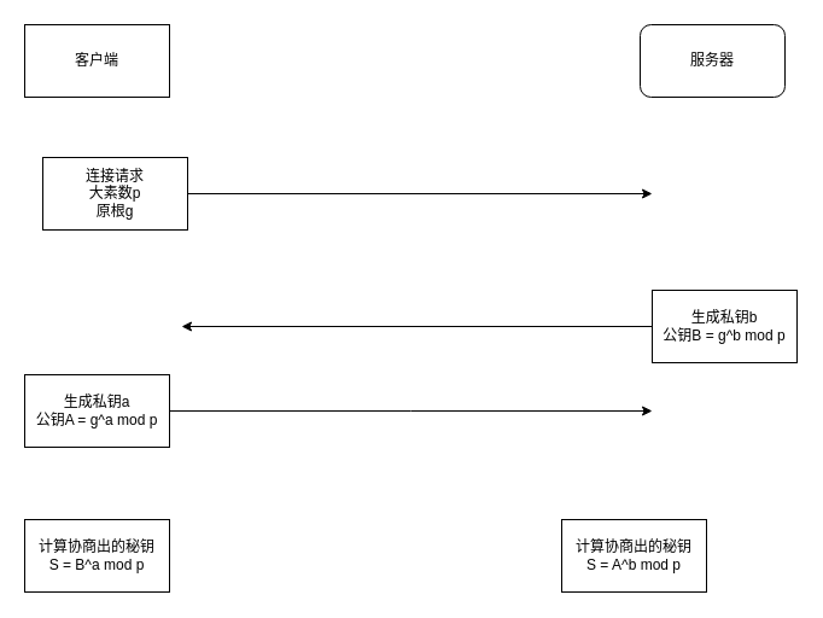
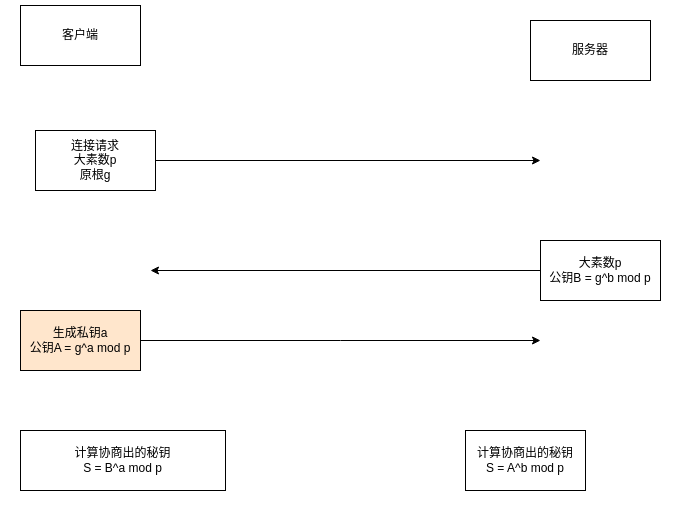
  <mxCell id="0" />
  <mxCell id="1" parent="0" />
- <mxCell id="2" value="客户端" style="rounded=0;whiteSpace=wrap;html=1;" vertex="1" parent="1"><mxGeometry x="20" y="20" width="120" height="60" as="geometry" /></mxCell>
- <mxCell id="3" value="服务器" style="whiteSpace=wrap;html=1;rounded=1;" vertex="1" parent="1"><mxGeometry x="530" y="20" width="120" height="60" as="geometry" /></mxCell>
+ <mxCell id="2" value="客户端" style="rounded=0;whiteSpace=wrap;html=1;" vertex="1" parent="1"><mxGeometry x="20" y="5" width="120" height="60" as="geometry" /></mxCell>
+ <mxCell id="3" value="服务器" style="rounded=0;whiteSpace=wrap;html=1;" vertex="1" parent="1"><mxGeometry x="530" y="20" width="120" height="60" as="geometry" /></mxCell>
  <mxCell id="4" style="edgeStyle=orthogonalEdgeStyle;rounded=0;orthogonalLoop=1;jettySize=auto;html=1;entryX=0;entryY=0.5;entryDx=0;entryDy=0;" edge="1" parent="1" source="5"><mxGeometry relative="1" as="geometry"><mxPoint x="540" y="160" as="targetPoint" /></mxGeometry></mxCell>
  <mxCell id="5" value="连接请求&lt;br&gt;大素数p&lt;br&gt;原根g" style="rounded=0;whiteSpace=wrap;html=1;" vertex="1" parent="1"><mxGeometry x="35" y="130" width="120" height="60" as="geometry" /></mxCell>
  <mxCell id="6" style="edgeStyle=orthogonalEdgeStyle;rounded=0;orthogonalLoop=1;jettySize=auto;html=1;" edge="1" parent="1" source="7"><mxGeometry relative="1" as="geometry"><mxPoint x="150" y="270" as="targetPoint" /></mxGeometry></mxCell>
- <mxCell id="7" value="生成私钥b&lt;br&gt;公钥B = g^b mod p" style="rounded=0;whiteSpace=wrap;html=1;" vertex="1" parent="1"><mxGeometry x="540" y="240" width="120" height="60" as="geometry" /></mxCell>
+ <mxCell id="7" value="大素数p&lt;br&gt;公钥B = g^b mod p" style="rounded=0;whiteSpace=wrap;html=1;" vertex="1" parent="1"><mxGeometry x="540" y="240" width="120" height="60" as="geometry" /></mxCell>
  <mxCell id="8" style="edgeStyle=orthogonalEdgeStyle;rounded=0;orthogonalLoop=1;jettySize=auto;html=1;" edge="1" parent="1" source="9"><mxGeometry relative="1" as="geometry"><mxPoint x="540" y="340" as="targetPoint" /></mxGeometry></mxCell>
- <mxCell id="9" value="生成私钥a&lt;br&gt;公钥A = g^a mod p" style="rounded=0;whiteSpace=wrap;html=1;" vertex="1" parent="1"><mxGeometry x="20" y="310" width="120" height="60" as="geometry" /></mxCell>
- <mxCell id="10" value="计算协商出的秘钥&lt;br&gt;S = B^a mod p" style="rounded=0;whiteSpace=wrap;html=1;" vertex="1" parent="1"><mxGeometry x="20" y="430" width="120" height="60" as="geometry" /></mxCell>
+ <mxCell id="9" value="生成私钥a&lt;br&gt;公钥A = g^a mod p" style="rounded=0;whiteSpace=wrap;html=1;fillColor=#ffe6cc;" vertex="1" parent="1"><mxGeometry x="20" y="310" width="120" height="60" as="geometry" /></mxCell>
+ <mxCell id="10" value="计算协商出的秘钥&lt;br&gt;S = B^a mod p" style="rounded=0;whiteSpace=wrap;html=1;" vertex="1" parent="1"><mxGeometry x="20" y="430" width="205" height="60" as="geometry" /></mxCell>
  <mxCell id="11" value="计算协商出的秘钥&lt;br&gt;S = A^b mod p" style="rounded=0;whiteSpace=wrap;html=1;" vertex="1" parent="1"><mxGeometry x="465" y="430" width="120" height="60" as="geometry" /></mxCell>
